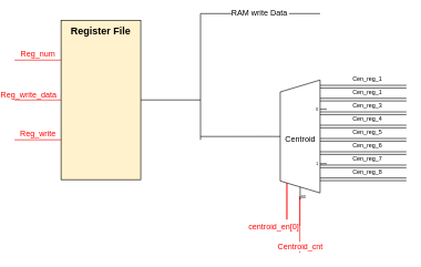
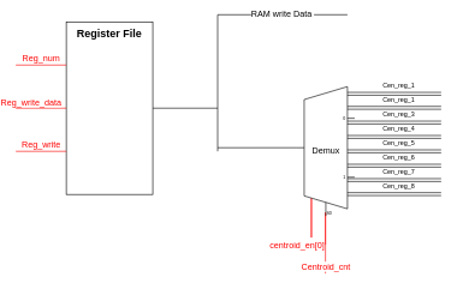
  <mxCell id="0" />
  <mxCell id="1" parent="0" />
- <mxCell id="2" value="Register File" style="rounded=0;whiteSpace=wrap;html=1;verticalAlign=top;fontStyle=1;fontSize=15;fillColor=#fff2cc;" vertex="1" parent="1"><mxGeometry x="90" y="30" width="120" height="240" as="geometry" /></mxCell>
+ <mxCell id="2" value="Register File" style="rounded=0;whiteSpace=wrap;html=1;verticalAlign=top;fontStyle=1;fontSize=15;" vertex="1" parent="1"><mxGeometry x="90" y="30" width="120" height="240" as="geometry" /></mxCell>
  <mxCell id="3" value="Reg_num" style="endArrow=none;html=1;fontSize=12;fontColor=#FF0000;entryX=0;entryY=0.25;entryDx=0;entryDy=0;verticalAlign=bottom;strokeColor=#FF0000;" edge="1" parent="1" target="2"><mxGeometry width="50" height="50" relative="1" as="geometry"><mxPoint x="20" y="90" as="sourcePoint" /><mxPoint x="86" y="59" as="targetPoint" /></mxGeometry></mxCell>
  <mxCell id="4" value="" style="endArrow=none;html=1;strokeColor=#FF0000;fontSize=12;fontColor=#FF0000;entryX=0;entryY=0.5;entryDx=0;entryDy=0;" edge="1" parent="1" target="2"><mxGeometry width="50" height="50" relative="1" as="geometry"><mxPoint x="20" y="150" as="sourcePoint" /><mxPoint x="40" y="130" as="targetPoint" /></mxGeometry></mxCell>
  <mxCell id="5" value="Reg_write_data" style="text;html=1;resizable=0;points=[];align=center;verticalAlign=bottom;labelBackgroundColor=#ffffff;fontSize=12;fontColor=#FF0000;" vertex="1" connectable="0" parent="4"><mxGeometry x="0.159" relative="1" as="geometry"><mxPoint x="-20.5" as="offset" /></mxGeometry></mxCell>
  <mxCell id="6" value="Reg_write" style="endArrow=none;html=1;strokeColor=#FF0000;fontSize=12;fontColor=#FF0000;entryX=0;entryY=0.75;entryDx=0;entryDy=0;verticalAlign=bottom;" edge="1" parent="1" target="2"><mxGeometry width="50" height="50" relative="1" as="geometry"><mxPoint x="20" y="210" as="sourcePoint" /><mxPoint x="30" y="200" as="targetPoint" /></mxGeometry></mxCell>
  <mxCell id="7" value="" style="endArrow=none;html=1;strokeColor=#000000;fontSize=12;fontColor=#000000;exitX=1;exitY=0.5;exitDx=0;exitDy=0;" edge="1" parent="1" source="2"><mxGeometry width="50" height="50" relative="1" as="geometry"><mxPoint x="240" y="220" as="sourcePoint" /><mxPoint x="300" y="150" as="targetPoint" /></mxGeometry></mxCell>
  <mxCell id="8" value="" style="endArrow=none;html=1;strokeColor=#000000;fontSize=12;fontColor=#FF0000;" edge="1" parent="1"><mxGeometry width="50" height="50" relative="1" as="geometry"><mxPoint x="300" y="20" as="sourcePoint" /><mxPoint x="300" y="210" as="targetPoint" /></mxGeometry></mxCell>
  <mxCell id="9" value="RAM write Data&amp;nbsp;" style="endArrow=none;html=1;strokeColor=#000000;fontSize=12;fontColor=#000000;" edge="1" parent="1"><mxGeometry width="50" height="50" relative="1" as="geometry"><mxPoint x="300" y="20" as="sourcePoint" /><mxPoint x="480" y="20" as="targetPoint" /><Array as="points"><mxPoint x="390" y="20" /></Array></mxGeometry></mxCell>
  <mxCell id="10" value="Centroid_cnt" style="endArrow=none;html=1;strokeColor=#FF0000;fontSize=12;fontColor=#FF0000;verticalAlign=bottom;" edge="1" parent="1"><mxGeometry x="1" width="50" height="50" relative="1" as="geometry"><mxPoint x="449.5" y="340" as="sourcePoint" /><mxPoint x="449.5" y="380" as="targetPoint" /><mxPoint as="offset" /><Array as="points"><mxPoint x="449.5" y="290" /></Array></mxGeometry></mxCell>
  <mxCell id="11" value="centroid_en[0]" style="endArrow=none;html=1;strokeColor=#FF0000;fontSize=12;fontColor=#FF0000;verticalAlign=bottom;" edge="1" parent="1"><mxGeometry x="1" y="-28" width="50" height="50" relative="1" as="geometry"><mxPoint x="430" y="330" as="sourcePoint" /><mxPoint x="430" y="330" as="targetPoint" /><mxPoint x="8" y="20" as="offset" /><Array as="points"><mxPoint x="430" y="270" /></Array></mxGeometry></mxCell>
- <mxCell id="12" value="Centroid" style="shadow=0;dashed=0;align=center;fillColor=#ffffff;html=1;strokeWidth=1;shape=mxgraph.electrical.abstract.mux2;operation=demux;fontSize=12;fontColor=#000000;" vertex="1" parent="1"><mxGeometry x="410" y="120" width="80" height="180" as="geometry" /></mxCell>
+ <mxCell id="12" value="Demux" style="shadow=0;dashed=0;align=center;fillColor=#ffffff;html=1;strokeWidth=1;shape=mxgraph.electrical.abstract.mux2;operation=demux;fontSize=12;fontColor=#000000;" vertex="1" parent="1"><mxGeometry x="410" y="120" width="80" height="180" as="geometry" /></mxCell>
  <mxCell id="13" value="" style="shape=link;html=1;strokeColor=#000000;entryX=0;entryY=0.5;entryDx=0;entryDy=0;fontColor=#000000;" edge="1" parent="1"><mxGeometry width="50" height="50" relative="1" as="geometry"><mxPoint x="480" y="130" as="sourcePoint" /><mxPoint x="610" y="130" as="targetPoint" /></mxGeometry></mxCell>
  <mxCell id="14" value="&lt;span style=&quot;font-size: 9px ; white-space: normal&quot;&gt;Cen_reg_1&lt;/span&gt;" style="text;html=1;resizable=0;points=[];align=center;verticalAlign=bottom;labelBackgroundColor=#ffffff;fontSize=9;fontColor=#000000;spacingBottom=4;" vertex="1" connectable="0" parent="13"><mxGeometry x="-0.201" y="1" relative="1" as="geometry"><mxPoint x="18" y="1" as="offset" /></mxGeometry></mxCell>
  <mxCell id="15" value="" style="shape=link;html=1;strokeColor=#000000;entryX=0;entryY=0.5;entryDx=0;entryDy=0;fontColor=#000000;" edge="1" parent="1"><mxGeometry width="50" height="50" relative="1" as="geometry"><mxPoint x="480" y="170" as="sourcePoint" /><mxPoint x="610" y="170" as="targetPoint" /></mxGeometry></mxCell>
  <mxCell id="16" value="&lt;span style=&quot;font-size: 9px ; white-space: normal&quot;&gt;Cen_reg_3&lt;/span&gt;" style="text;html=1;resizable=0;points=[];align=center;verticalAlign=bottom;labelBackgroundColor=#ffffff;fontSize=9;fontColor=#000000;spacingBottom=4;" vertex="1" connectable="0" parent="15"><mxGeometry x="-0.201" y="1" relative="1" as="geometry"><mxPoint x="18" y="1" as="offset" /></mxGeometry></mxCell>
  <mxCell id="17" value="" style="shape=link;html=1;strokeColor=#000000;entryX=0;entryY=0.5;entryDx=0;entryDy=0;fontColor=#000000;" edge="1" parent="1"><mxGeometry width="50" height="50" relative="1" as="geometry"><mxPoint x="480" y="190" as="sourcePoint" /><mxPoint x="610" y="190" as="targetPoint" /></mxGeometry></mxCell>
  <mxCell id="18" value="&lt;span style=&quot;font-size: 9px ; white-space: normal&quot;&gt;Cen_reg_4&lt;/span&gt;" style="text;html=1;resizable=0;points=[];align=center;verticalAlign=bottom;labelBackgroundColor=#ffffff;fontSize=9;fontColor=#000000;spacingBottom=4;" vertex="1" connectable="0" parent="17"><mxGeometry x="-0.201" y="1" relative="1" as="geometry"><mxPoint x="18" y="1" as="offset" /></mxGeometry></mxCell>
  <mxCell id="19" value="" style="shape=link;html=1;strokeColor=#000000;entryX=0;entryY=0.5;entryDx=0;entryDy=0;fontColor=#000000;" edge="1" parent="1"><mxGeometry width="50" height="50" relative="1" as="geometry"><mxPoint x="480" y="210" as="sourcePoint" /><mxPoint x="610" y="210" as="targetPoint" /></mxGeometry></mxCell>
  <mxCell id="20" value="&lt;span style=&quot;font-size: 9px ; white-space: normal&quot;&gt;Cen_reg_5&lt;/span&gt;" style="text;html=1;resizable=0;points=[];align=center;verticalAlign=bottom;labelBackgroundColor=#ffffff;fontSize=9;fontColor=#000000;spacingBottom=4;" vertex="1" connectable="0" parent="19"><mxGeometry x="-0.201" y="1" relative="1" as="geometry"><mxPoint x="18" y="1" as="offset" /></mxGeometry></mxCell>
  <mxCell id="21" value="" style="shape=link;html=1;strokeColor=#000000;entryX=0;entryY=0.5;entryDx=0;entryDy=0;fontColor=#000000;" edge="1" parent="1"><mxGeometry width="50" height="50" relative="1" as="geometry"><mxPoint x="480" y="230" as="sourcePoint" /><mxPoint x="610" y="230" as="targetPoint" /></mxGeometry></mxCell>
  <mxCell id="22" value="&lt;span style=&quot;font-size: 9px ; white-space: normal&quot;&gt;Cen_reg_6&lt;/span&gt;" style="text;html=1;resizable=0;points=[];align=center;verticalAlign=bottom;labelBackgroundColor=#ffffff;fontSize=9;fontColor=#000000;spacingBottom=4;" vertex="1" connectable="0" parent="21"><mxGeometry x="-0.201" y="1" relative="1" as="geometry"><mxPoint x="18" y="1" as="offset" /></mxGeometry></mxCell>
  <mxCell id="23" value="" style="shape=link;html=1;strokeColor=#000000;entryX=0;entryY=0.5;entryDx=0;entryDy=0;fontColor=#000000;" edge="1" parent="1"><mxGeometry width="50" height="50" relative="1" as="geometry"><mxPoint x="480" y="250" as="sourcePoint" /><mxPoint x="610" y="250" as="targetPoint" /></mxGeometry></mxCell>
  <mxCell id="24" value="&lt;span style=&quot;font-size: 9px ; white-space: normal&quot;&gt;Cen_reg_7&lt;/span&gt;" style="text;html=1;resizable=0;points=[];align=center;verticalAlign=bottom;labelBackgroundColor=#ffffff;fontSize=9;fontColor=#000000;spacingBottom=4;" vertex="1" connectable="0" parent="23"><mxGeometry x="-0.201" y="1" relative="1" as="geometry"><mxPoint x="18" y="1" as="offset" /></mxGeometry></mxCell>
  <mxCell id="25" value="" style="shape=link;html=1;strokeColor=#000000;entryX=0;entryY=0.5;entryDx=0;entryDy=0;fontColor=#000000;" edge="1" parent="1"><mxGeometry width="50" height="50" relative="1" as="geometry"><mxPoint x="480" y="269.5" as="sourcePoint" /><mxPoint x="610" y="269.5" as="targetPoint" /></mxGeometry></mxCell>
  <mxCell id="26" value="&lt;span style=&quot;font-size: 9px ; white-space: normal&quot;&gt;Cen_reg_8&lt;/span&gt;" style="text;html=1;resizable=0;points=[];align=center;verticalAlign=bottom;labelBackgroundColor=#ffffff;fontSize=9;fontColor=#000000;spacingBottom=4;" vertex="1" connectable="0" parent="25"><mxGeometry x="-0.201" y="1" relative="1" as="geometry"><mxPoint x="18" y="1" as="offset" /></mxGeometry></mxCell>
  <mxCell id="27" value="" style="endArrow=none;html=1;strokeColor=#000000;fontSize=9;fontColor=#000000;entryX=0;entryY=0.472;entryDx=0;entryDy=0;entryPerimeter=0;" edge="1" parent="1" target="12"><mxGeometry width="50" height="50" relative="1" as="geometry"><mxPoint x="300" y="205" as="sourcePoint" /><mxPoint x="370" y="200" as="targetPoint" /></mxGeometry></mxCell>
  <mxCell id="28" value="" style="shape=link;html=1;strokeColor=#000000;entryX=0;entryY=0.5;entryDx=0;entryDy=0;fontColor=#000000;" edge="1" parent="1"><mxGeometry width="50" height="50" relative="1" as="geometry"><mxPoint x="480" y="149.5" as="sourcePoint" /><mxPoint x="610" y="149.5" as="targetPoint" /></mxGeometry></mxCell>
  <mxCell id="29" value="&lt;span style=&quot;font-size: 9px ; white-space: normal&quot;&gt;Cen_reg_1&lt;/span&gt;" style="text;html=1;resizable=0;points=[];align=center;verticalAlign=bottom;labelBackgroundColor=#ffffff;fontSize=9;fontColor=#000000;spacingBottom=4;" vertex="1" connectable="0" parent="28"><mxGeometry x="-0.201" y="1" relative="1" as="geometry"><mxPoint x="18" y="1" as="offset" /></mxGeometry></mxCell>
